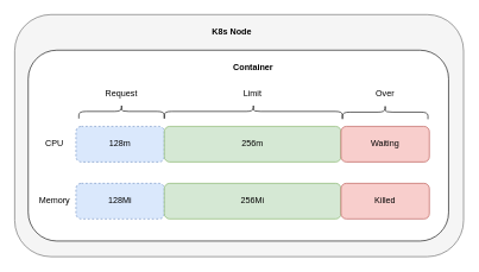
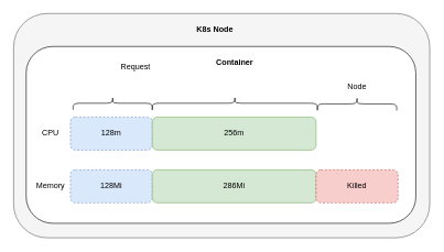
  <mxCell id="0" />
  <mxCell id="1" parent="0" />
  <mxCell id="2" value="" style="rounded=1;whiteSpace=wrap;html=1;fillColor=#f5f5f5;fontColor=#333333;strokeColor=#666666;" vertex="1" parent="1"><mxGeometry x="20" y="20" width="630" height="340" as="geometry" /></mxCell>
  <mxCell id="3" value="K8s Node" style="text;html=1;strokeColor=none;fillColor=none;align=center;verticalAlign=middle;whiteSpace=wrap;rounded=0;fontStyle=1" vertex="1" parent="1"><mxGeometry x="295" y="30" width="60" height="30" as="geometry" /></mxCell>
  <mxCell id="4" value="" style="rounded=1;whiteSpace=wrap;html=1;" vertex="1" parent="1"><mxGeometry x="39" y="70" width="590" height="268" as="geometry" /></mxCell>
  <mxCell id="5" value="128m" style="rounded=1;whiteSpace=wrap;html=1;fillColor=#dae8fc;strokeColor=#6c8ebf;dashed=1;" vertex="1" parent="1"><mxGeometry x="106" y="177" width="124" height="50" as="geometry" /></mxCell>
  <mxCell id="6" value="CPU" style="text;html=1;strokeColor=none;fillColor=none;align=center;verticalAlign=middle;whiteSpace=wrap;rounded=0;" vertex="1" parent="1"><mxGeometry x="46" y="187" width="60" height="30" as="geometry" /></mxCell>
  <mxCell id="7" value="128Mi" style="rounded=1;whiteSpace=wrap;html=1;fillColor=#dae8fc;strokeColor=#6c8ebf;dashed=1;" vertex="1" parent="1"><mxGeometry x="106" y="257" width="124" height="50" as="geometry" /></mxCell>
  <mxCell id="8" value="Memory" style="text;html=1;strokeColor=none;fillColor=none;align=center;verticalAlign=middle;whiteSpace=wrap;rounded=0;" vertex="1" parent="1"><mxGeometry x="46" y="267" width="60" height="30" as="geometry" /></mxCell>
  <mxCell id="9" value="256m" style="rounded=1;whiteSpace=wrap;html=1;fillColor=#d5e8d4;strokeColor=#82b366;" vertex="1" parent="1"><mxGeometry x="230" y="177" width="248" height="50" as="geometry" /></mxCell>
- <mxCell id="10" value="256Mi" style="rounded=1;whiteSpace=wrap;html=1;fillColor=#d5e8d4;strokeColor=#82b366;" vertex="1" parent="1"><mxGeometry x="230" y="257" width="248" height="50" as="geometry" /></mxCell>
- <mxCell id="11" value="Waiting" style="rounded=1;whiteSpace=wrap;html=1;fillColor=#f8cecc;strokeColor=#b85450;" vertex="1" parent="1"><mxGeometry x="478" y="177" width="124" height="50" as="geometry" /></mxCell>
- <mxCell id="12" value="Killed" style="rounded=1;whiteSpace=wrap;html=1;fillColor=#f8cecc;strokeColor=#b85450;" vertex="1" parent="1"><mxGeometry x="478" y="257" width="124" height="50" as="geometry" /></mxCell>
+ <mxCell id="10" value="286Mi" style="rounded=1;whiteSpace=wrap;html=1;fillColor=#d5e8d4;strokeColor=#82b366;" vertex="1" parent="1"><mxGeometry x="230" y="257" width="248" height="50" as="geometry" /></mxCell>
+ <mxCell id="12" value="Killed" style="rounded=1;whiteSpace=wrap;html=1;fillColor=#f8cecc;strokeColor=#b85450;dashed=1;" vertex="1" parent="1"><mxGeometry x="478" y="257" width="124" height="50" as="geometry" /></mxCell>
  <mxCell id="13" value="" style="shape=curlyBracket;whiteSpace=wrap;html=1;rounded=1;flipH=1;direction=south;" vertex="1" parent="1"><mxGeometry x="110" y="146" width="120" height="20" as="geometry" /></mxCell>
- <mxCell id="14" value="Request" style="text;html=1;strokeColor=none;fillColor=none;align=center;verticalAlign=middle;whiteSpace=wrap;rounded=0;" vertex="1" parent="1"><mxGeometry x="140" y="116" width="60" height="30" as="geometry" /></mxCell>
+ <mxCell id="14" value="Request" style="text;html=1;strokeColor=none;fillColor=none;align=center;verticalAlign=middle;whiteSpace=wrap;rounded=0;" vertex="1" parent="1"><mxGeometry x="175" y="86" width="60" height="30" as="geometry" /></mxCell>
  <mxCell id="15" value="" style="shape=curlyBracket;whiteSpace=wrap;html=1;rounded=1;flipH=1;direction=south;" vertex="1" parent="1"><mxGeometry x="230" y="146" width="250" height="20" as="geometry" /></mxCell>
- <mxCell id="16" value="Limit" style="text;html=1;strokeColor=none;fillColor=none;align=center;verticalAlign=middle;whiteSpace=wrap;rounded=0;" vertex="1" parent="1"><mxGeometry x="324" y="116" width="60" height="30" as="geometry" /></mxCell>
  <mxCell id="17" value="" style="shape=curlyBracket;whiteSpace=wrap;html=1;rounded=1;flipH=1;direction=south;" vertex="1" parent="1"><mxGeometry x="480" y="147" width="120" height="20" as="geometry" /></mxCell>
- <mxCell id="18" value="Over" style="text;html=1;strokeColor=none;fillColor=none;align=center;verticalAlign=middle;whiteSpace=wrap;rounded=0;" vertex="1" parent="1"><mxGeometry x="510" y="116" width="60" height="30" as="geometry" /></mxCell>
+ <mxCell id="18" value="Node" style="text;html=1;strokeColor=none;fillColor=none;align=center;verticalAlign=middle;whiteSpace=wrap;rounded=0;" vertex="1" parent="1"><mxGeometry x="510" y="116" width="60" height="30" as="geometry" /></mxCell>
  <mxCell id="19" value="Container" style="text;html=1;strokeColor=none;fillColor=none;align=center;verticalAlign=middle;whiteSpace=wrap;rounded=0;fontStyle=1" vertex="1" parent="1"><mxGeometry x="325" y="80" width="60" height="30" as="geometry" /></mxCell>
